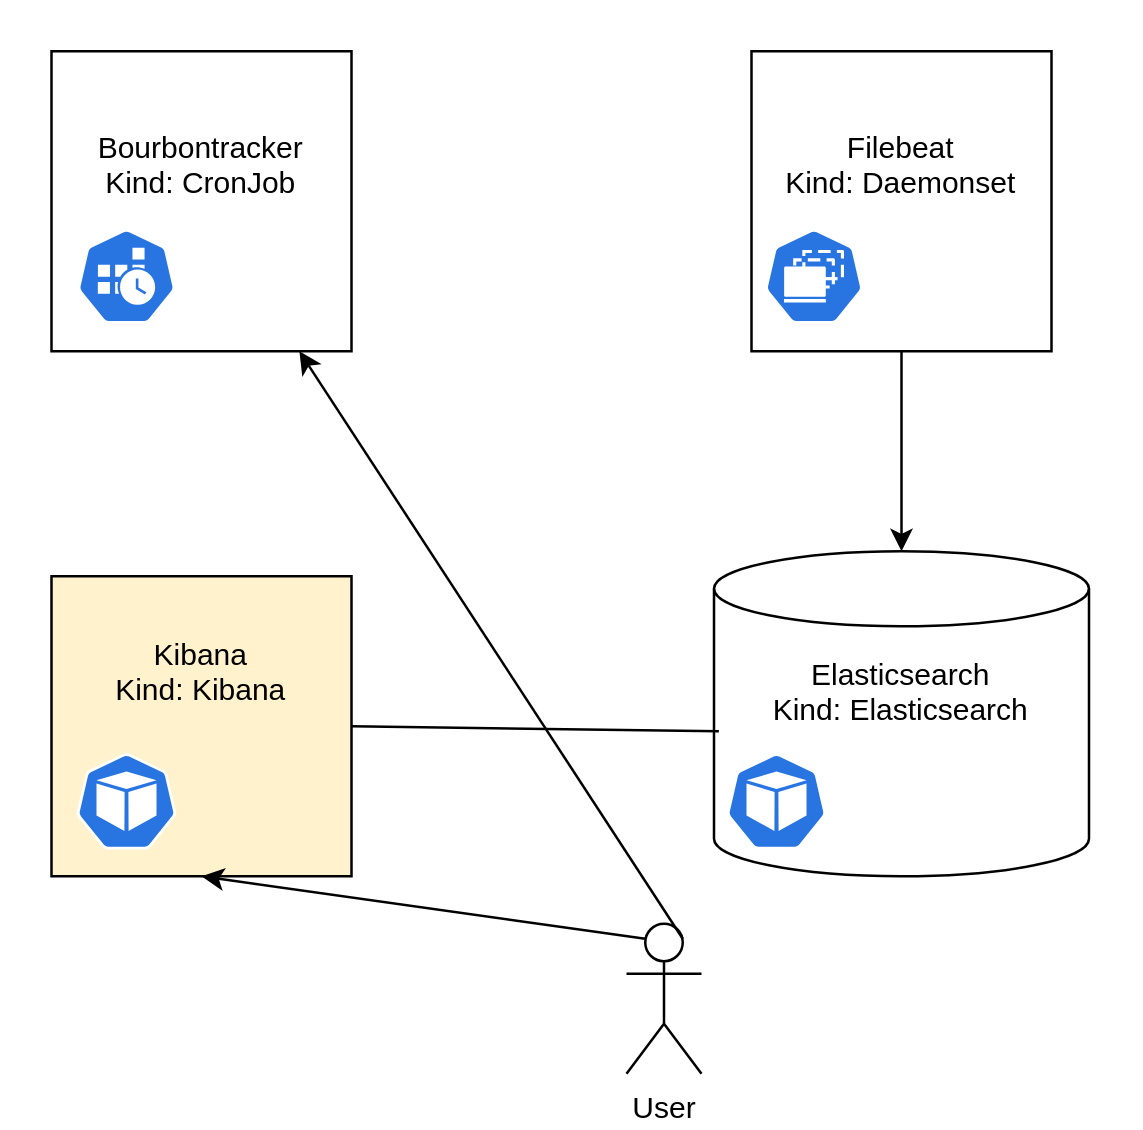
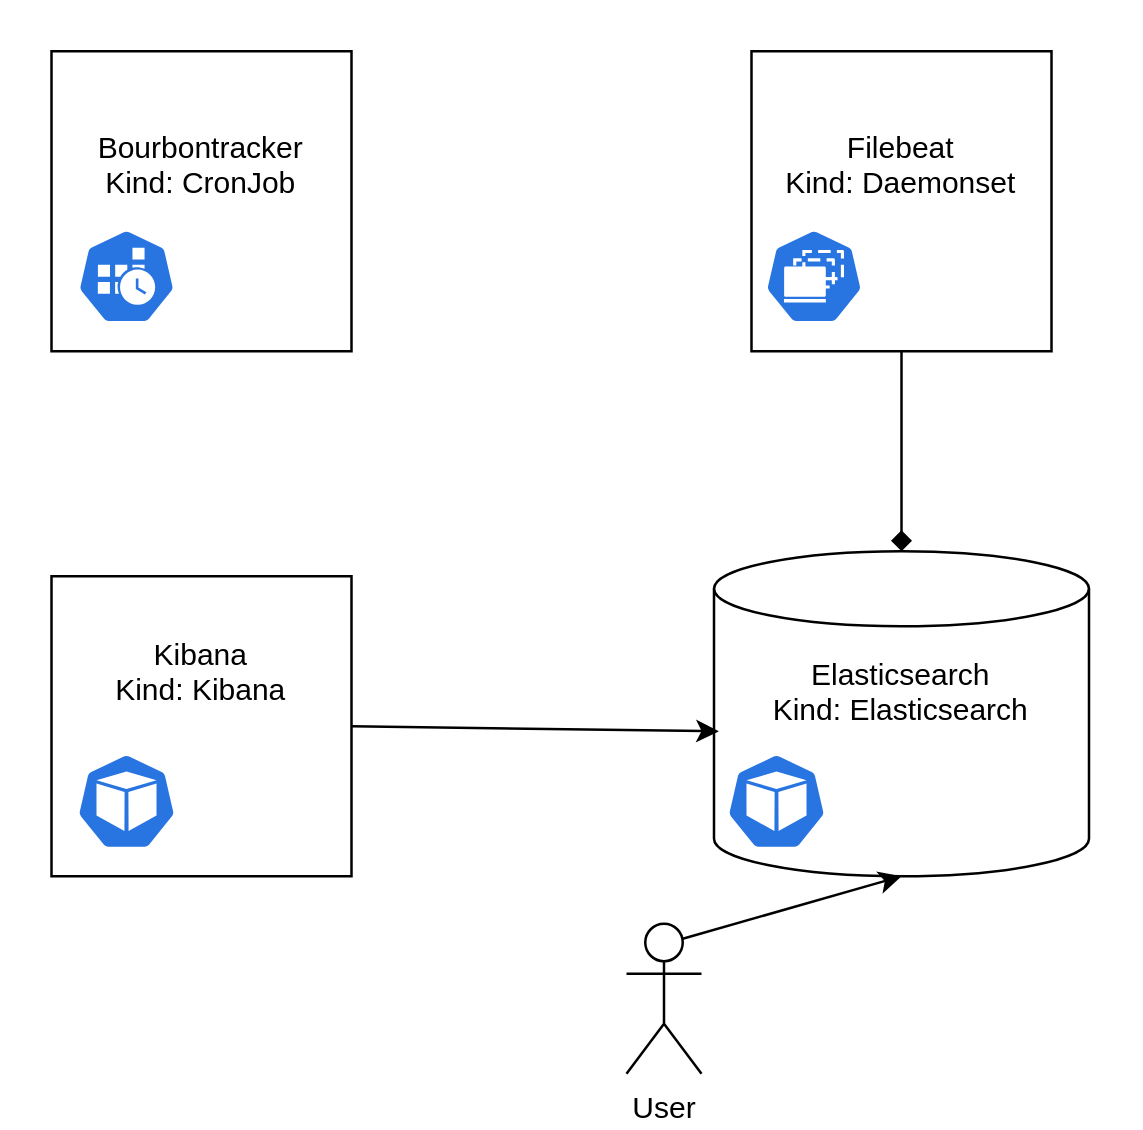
  <mxCell id="0" />
  <mxCell id="1" parent="0" />
  <mxCell id="2" value="&lt;div&gt;Bourbontracker&lt;br&gt;Kind: CronJob&lt;/div&gt;&lt;div&gt;&lt;br&gt;&lt;/div&gt;&lt;div&gt;&lt;br&gt;&lt;/div&gt;" style="whiteSpace=wrap;html=1;aspect=fixed;" vertex="1" parent="1"><mxGeometry x="20" y="20" width="120" height="120" as="geometry" /></mxCell>
  <mxCell id="3" value="&lt;div&gt;Filebeat&lt;/div&gt;&lt;div&gt;Kind: Daemonset&lt;/div&gt;&lt;div&gt;&lt;br&gt;&lt;/div&gt;&lt;div&gt;&lt;br&gt;&lt;/div&gt;" style="whiteSpace=wrap;html=1;aspect=fixed;" vertex="1" parent="1"><mxGeometry x="300" y="20" width="120" height="120" as="geometry" /></mxCell>
  <mxCell id="4" value="&lt;div&gt;Elasticsearch&lt;/div&gt;&lt;div&gt;Kind: Elasticsearch&lt;br&gt;&lt;/div&gt;&lt;div&gt;&lt;br&gt;&lt;/div&gt;&lt;div&gt;&lt;br&gt;&lt;/div&gt;&lt;div&gt;&lt;br&gt;&lt;/div&gt;" style="shape=cylinder3;whiteSpace=wrap;html=1;boundedLbl=1;backgroundOutline=1;size=15;" vertex="1" parent="1"><mxGeometry x="285" y="220" width="150" height="130" as="geometry" /></mxCell>
- <mxCell id="5" value="" style="endArrow=classic;html=1;exitX=0.5;exitY=1;exitDx=0;exitDy=0;entryX=0.5;entryY=0;entryDx=0;entryDy=0;entryPerimeter=0;" edge="1" parent="1" source="3" target="4"><mxGeometry width="50" height="50" relative="1" as="geometry"><mxPoint x="280" y="320" as="sourcePoint" /><mxPoint x="330" y="270" as="targetPoint" /></mxGeometry></mxCell>
+ <mxCell id="5" value="" style="endArrow=diamond;html=1;exitX=0.5;exitY=1;exitDx=0;exitDy=0;entryX=0.5;entryY=0;entryDx=0;entryDy=0;entryPerimeter=0;" edge="1" parent="1" source="3" target="4"><mxGeometry width="50" height="50" relative="1" as="geometry"><mxPoint x="280" y="320" as="sourcePoint" /><mxPoint x="330" y="270" as="targetPoint" /></mxGeometry></mxCell>
  <mxCell id="6" value="" style="html=1;dashed=0;whitespace=wrap;fillColor=#2875E2;strokeColor=#ffffff;points=[[0.005,0.63,0],[0.1,0.2,0],[0.9,0.2,0],[0.5,0,0],[0.995,0.63,0],[0.72,0.99,0],[0.5,1,0],[0.28,0.99,0]];shape=mxgraph.kubernetes.icon;prIcon=pod" vertex="1" parent="1"><mxGeometry x="290" y="290" width="40" height="60" as="geometry" /></mxCell>
- <mxCell id="7" value="&lt;div&gt;Kibana&lt;/div&gt;&lt;div&gt;Kind: Kibana&lt;/div&gt;&lt;div&gt;&lt;br&gt;&lt;/div&gt;&lt;div&gt;&lt;br&gt;&lt;/div&gt;&lt;div&gt;&lt;br&gt;&lt;/div&gt;" style="whiteSpace=wrap;html=1;aspect=fixed;fillColor=#fff2cc;" vertex="1" parent="1"><mxGeometry x="20" y="230" width="120" height="120" as="geometry" /></mxCell>
+ <mxCell id="7" value="&lt;div&gt;Kibana&lt;/div&gt;&lt;div&gt;Kind: Kibana&lt;/div&gt;&lt;div&gt;&lt;br&gt;&lt;/div&gt;&lt;div&gt;&lt;br&gt;&lt;/div&gt;&lt;div&gt;&lt;br&gt;&lt;/div&gt;" style="whiteSpace=wrap;html=1;aspect=fixed;" vertex="1" parent="1"><mxGeometry x="20" y="230" width="120" height="120" as="geometry" /></mxCell>
  <mxCell id="8" value="" style="html=1;dashed=0;whitespace=wrap;fillColor=#2875E2;strokeColor=#ffffff;points=[[0.005,0.63,0],[0.1,0.2,0],[0.9,0.2,0],[0.5,0,0],[0.995,0.63,0],[0.72,0.99,0],[0.5,1,0],[0.28,0.99,0]];shape=mxgraph.kubernetes.icon;prIcon=pod" vertex="1" parent="1"><mxGeometry x="30" y="290" width="40" height="60" as="geometry" /></mxCell>
  <mxCell id="9" value="" style="html=1;dashed=0;whitespace=wrap;fillColor=#2875E2;strokeColor=#ffffff;points=[[0.005,0.63,0],[0.1,0.2,0],[0.9,0.2,0],[0.5,0,0],[0.995,0.63,0],[0.72,0.99,0],[0.5,1,0],[0.28,0.99,0]];shape=mxgraph.kubernetes.icon;prIcon=cronjob" vertex="1" parent="1"><mxGeometry x="25" y="91" width="50" height="38" as="geometry" /></mxCell>
  <mxCell id="10" value="" style="html=1;dashed=0;whitespace=wrap;fillColor=#2875E2;strokeColor=#ffffff;points=[[0.005,0.63,0],[0.1,0.2,0],[0.9,0.2,0],[0.5,0,0],[0.995,0.63,0],[0.72,0.99,0],[0.5,1,0],[0.28,0.99,0]];shape=mxgraph.kubernetes.icon;prIcon=ds" vertex="1" parent="1"><mxGeometry x="305" y="91" width="40" height="38" as="geometry" /></mxCell>
- <mxCell id="11" value="" style="endArrow=none;html=1;exitX=1;exitY=0.5;exitDx=0;exitDy=0;entryX=0.013;entryY=0.554;entryDx=0;entryDy=0;entryPerimeter=0;" edge="1" parent="1" source="7" target="4"><mxGeometry width="50" height="50" relative="1" as="geometry"><mxPoint x="280" y="320" as="sourcePoint" /><mxPoint x="286" y="285" as="targetPoint" /></mxGeometry></mxCell>
+ <mxCell id="11" value="" style="endArrow=classic;html=1;exitX=1;exitY=0.5;exitDx=0;exitDy=0;entryX=0.013;entryY=0.554;entryDx=0;entryDy=0;entryPerimeter=0;" edge="1" parent="1" source="7" target="4"><mxGeometry width="50" height="50" relative="1" as="geometry"><mxPoint x="280" y="320" as="sourcePoint" /><mxPoint x="286" y="285" as="targetPoint" /></mxGeometry></mxCell>
  <mxCell id="12" value="User" style="shape=umlActor;verticalLabelPosition=bottom;verticalAlign=top;html=1;outlineConnect=0;" vertex="1" parent="1"><mxGeometry x="250" y="369" width="30" height="60" as="geometry" /></mxCell>
- <mxCell id="13" value="" style="endArrow=classic;html=1;exitX=0.75;exitY=0.1;exitDx=0;exitDy=0;exitPerimeter=0;" edge="1" parent="1" source="12" target="2"><mxGeometry width="50" height="50" relative="1" as="geometry"><mxPoint x="280" y="450" as="sourcePoint" /><mxPoint x="330" y="400" as="targetPoint" /></mxGeometry></mxCell>
- <mxCell id="14" value="" style="endArrow=classic;html=1;entryX=0.5;entryY=1;entryDx=0;entryDy=0;exitX=0.25;exitY=0.1;exitDx=0;exitDy=0;exitPerimeter=0;" edge="1" parent="1" source="12" target="7"><mxGeometry width="50" height="50" relative="1" as="geometry"><mxPoint x="280" y="450" as="sourcePoint" /><mxPoint x="330" y="400" as="targetPoint" /></mxGeometry></mxCell>
+ <mxCell id="13" value="" style="endArrow=classic;html=1;entryX=0.5;entryY=1;entryDx=0;entryDy=0;entryPerimeter=0;exitX=0.75;exitY=0.1;exitDx=0;exitDy=0;exitPerimeter=0;" edge="1" parent="1" source="12" target="4"><mxGeometry width="50" height="50" relative="1" as="geometry"><mxPoint x="280" y="450" as="sourcePoint" /><mxPoint x="330" y="400" as="targetPoint" /></mxGeometry></mxCell>
